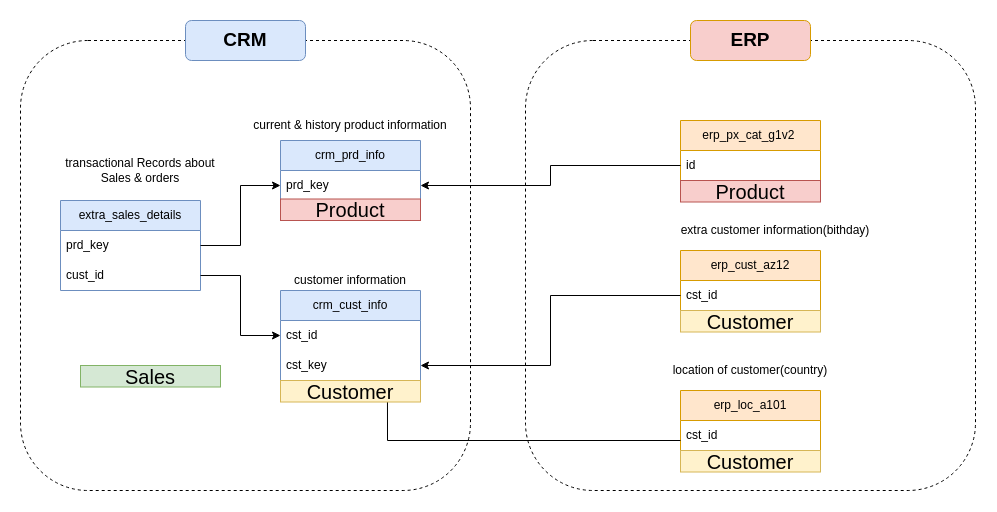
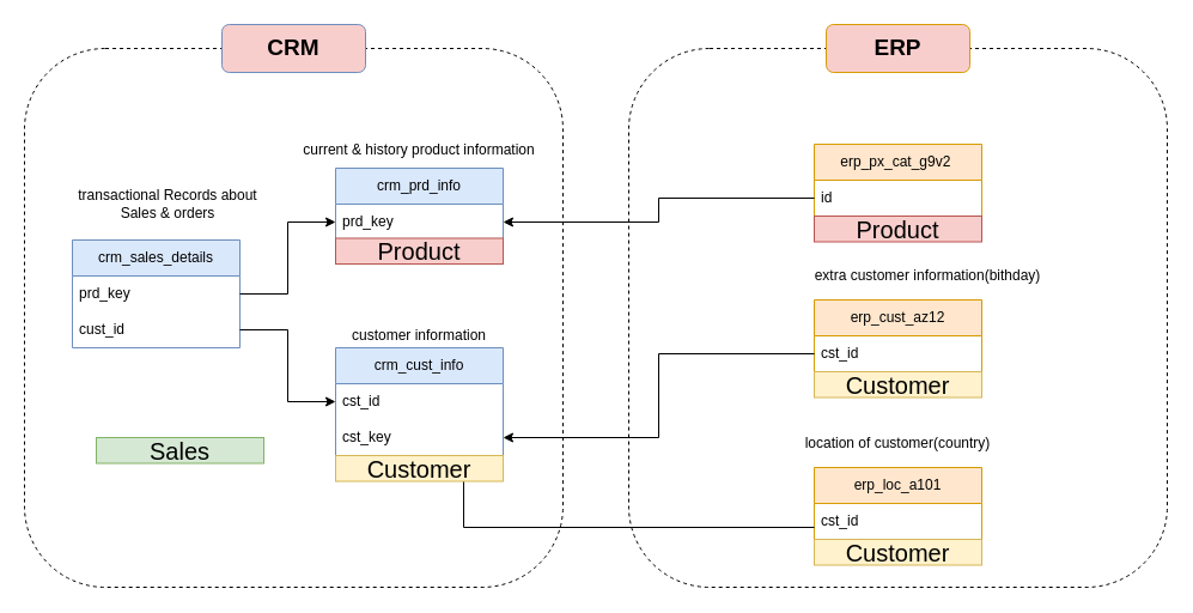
  <mxCell id="0" />
  <mxCell id="1" parent="0" />
  <mxCell id="2" value="crm_cust_info" style="swimlane;fontStyle=0;childLayout=stackLayout;horizontal=1;startSize=30;horizontalStack=0;resizeParent=1;resizeParentMax=0;resizeLast=0;collapsible=1;marginBottom=0;whiteSpace=wrap;html=1;fillColor=#dae8fc;strokeColor=#6c8ebf;rounded=0;" parent="1" vertex="1"><mxGeometry x="280" y="290" width="140" height="90" as="geometry" /></mxCell>
  <mxCell id="3" value="cst_id" style="text;strokeColor=none;fillColor=none;align=left;verticalAlign=middle;spacingLeft=4;spacingRight=4;overflow=hidden;points=[[0,0.5],[1,0.5]];portConstraint=eastwest;rotatable=0;whiteSpace=wrap;html=1;" parent="2" vertex="1"><mxGeometry y="30" width="140" height="30" as="geometry" /></mxCell>
  <mxCell id="4" value="cst_key" style="text;strokeColor=none;fillColor=none;align=left;verticalAlign=middle;spacingLeft=4;spacingRight=4;overflow=hidden;points=[[0,0.5],[1,0.5]];portConstraint=eastwest;rotatable=0;whiteSpace=wrap;html=1;" parent="2" vertex="1"><mxGeometry y="60" width="140" height="30" as="geometry" /></mxCell>
  <mxCell id="5" value="customer information" style="text;strokeColor=none;align=center;fillColor=none;html=1;verticalAlign=middle;whiteSpace=wrap;rounded=0;" parent="1" vertex="1"><mxGeometry x="280" y="270" width="140" height="20" as="geometry" /></mxCell>
  <mxCell id="6" value="crm_prd_info" style="swimlane;fontStyle=0;childLayout=stackLayout;horizontal=1;startSize=30;horizontalStack=0;resizeParent=1;resizeParentMax=0;resizeLast=0;collapsible=1;marginBottom=0;whiteSpace=wrap;html=1;fillColor=#dae8fc;strokeColor=#6c8ebf;rounded=0;swimlaneLine=1;" parent="1" vertex="1"><mxGeometry x="280" y="140" width="140" height="60" as="geometry" /></mxCell>
  <mxCell id="7" value="prd_key" style="text;strokeColor=none;fillColor=none;align=left;verticalAlign=middle;spacingLeft=4;spacingRight=4;overflow=hidden;points=[[0,0.5],[1,0.5]];portConstraint=eastwest;rotatable=0;whiteSpace=wrap;html=1;rounded=0;swimlaneLine=1;" parent="6" vertex="1"><mxGeometry y="30" width="140" height="30" as="geometry" /></mxCell>
  <mxCell id="8" value="current &amp;amp; history product information" style="text;strokeColor=none;align=center;fillColor=none;html=1;verticalAlign=middle;whiteSpace=wrap;rounded=0;" parent="1" vertex="1"><mxGeometry x="250" y="110" width="200" height="30" as="geometry" /></mxCell>
- <mxCell id="9" value="extra_sales_details" style="swimlane;fontStyle=0;childLayout=stackLayout;horizontal=1;startSize=30;horizontalStack=0;resizeParent=1;resizeParentMax=0;resizeLast=0;collapsible=1;marginBottom=0;whiteSpace=wrap;html=1;fillColor=#dae8fc;strokeColor=#6c8ebf;rounded=0;" parent="1" vertex="1"><mxGeometry x="60" y="200" width="140" height="90" as="geometry" /></mxCell>
+ <mxCell id="9" value="crm_sales_details" style="swimlane;fontStyle=0;childLayout=stackLayout;horizontal=1;startSize=30;horizontalStack=0;resizeParent=1;resizeParentMax=0;resizeLast=0;collapsible=1;marginBottom=0;whiteSpace=wrap;html=1;fillColor=#dae8fc;strokeColor=#6c8ebf;rounded=0;" parent="1" vertex="1"><mxGeometry x="60" y="200" width="140" height="90" as="geometry" /></mxCell>
  <mxCell id="10" value="prd_key" style="text;strokeColor=none;fillColor=none;align=left;verticalAlign=middle;spacingLeft=4;spacingRight=4;overflow=hidden;points=[[0,0.5],[1,0.5]];portConstraint=eastwest;rotatable=0;whiteSpace=wrap;html=1;rounded=0;" parent="9" vertex="1"><mxGeometry y="30" width="140" height="30" as="geometry" /></mxCell>
  <mxCell id="11" value="cust_id" style="text;strokeColor=none;fillColor=none;align=left;verticalAlign=middle;spacingLeft=4;spacingRight=4;overflow=hidden;points=[[0,0.5],[1,0.5]];portConstraint=eastwest;rotatable=0;whiteSpace=wrap;html=1;rounded=0;" parent="9" vertex="1"><mxGeometry y="60" width="140" height="30" as="geometry" /></mxCell>
  <mxCell id="12" value="transactional Records about Sales &amp;amp; orders" style="text;strokeColor=none;align=center;fillColor=none;html=1;verticalAlign=middle;whiteSpace=wrap;rounded=0;" parent="1" vertex="1"><mxGeometry x="50" y="155" width="180" height="30" as="geometry" /></mxCell>
  <mxCell id="13" style="edgeStyle=orthogonalEdgeStyle;rounded=0;orthogonalLoop=1;jettySize=auto;html=1;entryX=0;entryY=0.5;entryDx=0;entryDy=0;" parent="1" source="10" target="7" edge="1"><mxGeometry relative="1" as="geometry" /></mxCell>
  <mxCell id="14" style="edgeStyle=orthogonalEdgeStyle;rounded=0;orthogonalLoop=1;jettySize=auto;html=1;entryX=0;entryY=0.5;entryDx=0;entryDy=0;" parent="1" source="11" target="3" edge="1"><mxGeometry relative="1" as="geometry" /></mxCell>
  <mxCell id="15" value="erp_cust_az12" style="swimlane;fontStyle=0;childLayout=stackLayout;horizontal=1;startSize=30;horizontalStack=0;resizeParent=1;resizeParentMax=0;resizeLast=0;collapsible=1;marginBottom=0;whiteSpace=wrap;html=1;fillColor=#ffe6cc;strokeColor=#d79b00;rounded=0;" parent="1" vertex="1"><mxGeometry x="680" y="250" width="140" height="60" as="geometry" /></mxCell>
  <mxCell id="16" value="cst_id" style="text;strokeColor=none;fillColor=none;align=left;verticalAlign=middle;spacingLeft=4;spacingRight=4;overflow=hidden;points=[[0,0.5],[1,0.5]];portConstraint=eastwest;rotatable=0;whiteSpace=wrap;html=1;rounded=0;" parent="15" vertex="1"><mxGeometry y="30" width="140" height="30" as="geometry" /></mxCell>
  <mxCell id="17" value="extra customer information(bithday)" style="text;strokeColor=none;align=center;fillColor=none;html=1;verticalAlign=middle;whiteSpace=wrap;rounded=0;" parent="1" vertex="1"><mxGeometry x="675" y="220" width="200" height="20" as="geometry" /></mxCell>
  <mxCell id="18" value="erp_loc_a101" style="swimlane;fontStyle=0;childLayout=stackLayout;horizontal=1;startSize=30;horizontalStack=0;resizeParent=1;resizeParentMax=0;resizeLast=0;collapsible=1;marginBottom=0;whiteSpace=wrap;html=1;fillColor=#ffe6cc;strokeColor=#d79b00;rounded=0;" parent="1" vertex="1"><mxGeometry x="680" y="390" width="140" height="60" as="geometry" /></mxCell>
  <mxCell id="19" value="cst_id" style="text;strokeColor=none;fillColor=none;align=left;verticalAlign=middle;spacingLeft=4;spacingRight=4;overflow=hidden;points=[[0,0.5],[1,0.5]];portConstraint=eastwest;rotatable=0;whiteSpace=wrap;html=1;rounded=0;" parent="18" vertex="1"><mxGeometry y="30" width="140" height="30" as="geometry" /></mxCell>
  <mxCell id="20" value="location of customer(country)" style="text;strokeColor=none;align=center;fillColor=none;html=1;verticalAlign=middle;whiteSpace=wrap;rounded=0;" parent="1" vertex="1"><mxGeometry x="670" y="360" width="160" height="20" as="geometry" /></mxCell>
- <mxCell id="21" value="erp_px_cat_g1v2&amp;nbsp;" style="swimlane;fontStyle=0;childLayout=stackLayout;horizontal=1;startSize=30;horizontalStack=0;resizeParent=1;resizeParentMax=0;resizeLast=0;collapsible=1;marginBottom=0;whiteSpace=wrap;html=1;fillColor=#ffe6cc;strokeColor=#d79b00;rounded=0;" parent="1" vertex="1"><mxGeometry x="680" y="120" width="140" height="60" as="geometry" /></mxCell>
+ <mxCell id="21" value="erp_px_cat_g9v2&amp;nbsp;" style="swimlane;fontStyle=0;childLayout=stackLayout;horizontal=1;startSize=30;horizontalStack=0;resizeParent=1;resizeParentMax=0;resizeLast=0;collapsible=1;marginBottom=0;whiteSpace=wrap;html=1;fillColor=#ffe6cc;strokeColor=#d79b00;rounded=0;" parent="1" vertex="1"><mxGeometry x="680" y="120" width="140" height="60" as="geometry" /></mxCell>
  <mxCell id="22" value="id" style="text;strokeColor=none;fillColor=none;align=left;verticalAlign=middle;spacingLeft=4;spacingRight=4;overflow=hidden;points=[[0,0.5],[1,0.5]];portConstraint=eastwest;rotatable=0;whiteSpace=wrap;html=1;rounded=0;" parent="21" vertex="1"><mxGeometry y="30" width="140" height="30" as="geometry" /></mxCell>
  <mxCell id="23" style="edgeStyle=orthogonalEdgeStyle;rounded=0;orthogonalLoop=1;jettySize=auto;html=1;entryX=1;entryY=0.5;entryDx=0;entryDy=0;" parent="1" source="22" target="7" edge="1"><mxGeometry relative="1" as="geometry" /></mxCell>
  <mxCell id="24" style="edgeStyle=orthogonalEdgeStyle;rounded=0;orthogonalLoop=1;jettySize=auto;html=1;entryX=1;entryY=0.5;entryDx=0;entryDy=0;" parent="1" source="16" target="4" edge="1"><mxGeometry relative="1" as="geometry" /></mxCell>
  <mxCell id="25" style="edgeStyle=orthogonalEdgeStyle;rounded=0;orthogonalLoop=1;jettySize=auto;html=1;entryX=0.764;entryY=1.033;entryDx=0;entryDy=0;entryPerimeter=0;" parent="1" source="19" target="4" edge="1"><mxGeometry relative="1" as="geometry"><Array as="points"><mxPoint x="387" y="440" /></Array></mxGeometry></mxCell>
  <mxCell id="26" value="&lt;font style=&quot;font-size: 20px;&quot;&gt;Product&lt;/font&gt;" style="rounded=0;align=center;fillColor=#f8cecc;strokeColor=#b85450;html=1;whiteSpace=wrap;fontSize=12;arcSize=50;" vertex="1" parent="1"><mxGeometry x="280" y="198.5" width="140" height="21.5" as="geometry" /></mxCell>
  <mxCell id="27" value="" style="rounded=1;whiteSpace=wrap;html=1;dashed=1;fillColor=none;" vertex="1" parent="1"><mxGeometry x="20" y="40" width="450" height="450" as="geometry" /></mxCell>
- <mxCell id="28" value="&lt;span style=&quot;font-size: 19px;&quot;&gt;&lt;b&gt;CRM&lt;/b&gt;&lt;/span&gt;" style="rounded=1;whiteSpace=wrap;html=1;fillColor=#dae8fc;strokeColor=#6c8ebf;" vertex="1" parent="1"><mxGeometry x="185" y="20" width="120" height="40" as="geometry" /></mxCell>
+ <mxCell id="28" value="&lt;span style=&quot;font-size: 19px;&quot;&gt;&lt;b&gt;CRM&lt;/b&gt;&lt;/span&gt;" style="rounded=1;whiteSpace=wrap;html=1;fillColor=#f8cecc;strokeColor=#6c8ebf;" vertex="1" parent="1"><mxGeometry x="185" y="20" width="120" height="40" as="geometry" /></mxCell>
  <mxCell id="29" value="&lt;font style=&quot;font-size: 20px;&quot;&gt;Product&lt;/font&gt;" style="rounded=0;align=center;fillColor=#f8cecc;strokeColor=#b85450;html=1;whiteSpace=wrap;fontSize=12;arcSize=50;" vertex="1" parent="1"><mxGeometry x="680" y="180" width="140" height="21.5" as="geometry" /></mxCell>
  <mxCell id="30" value="&lt;font style=&quot;font-size: 20px;&quot;&gt;Customer&lt;/font&gt;" style="rounded=0;align=center;fillColor=#fff2cc;strokeColor=#d6b656;html=1;whiteSpace=wrap;fontSize=12;arcSize=50;" vertex="1" parent="1"><mxGeometry x="680" y="310" width="140" height="21.5" as="geometry" /></mxCell>
  <mxCell id="31" value="&lt;font style=&quot;font-size: 20px;&quot;&gt;Customer&lt;/font&gt;" style="rounded=0;align=center;fillColor=#fff2cc;strokeColor=#d6b656;html=1;whiteSpace=wrap;fontSize=12;arcSize=50;" vertex="1" parent="1"><mxGeometry x="680" y="450" width="140" height="21.5" as="geometry" /></mxCell>
  <mxCell id="32" value="&lt;font style=&quot;font-size: 20px;&quot;&gt;Customer&lt;/font&gt;" style="rounded=0;align=center;fillColor=#fff2cc;strokeColor=#d6b656;html=1;whiteSpace=wrap;fontSize=12;arcSize=50;" vertex="1" parent="1"><mxGeometry x="280" y="380" width="140" height="21.5" as="geometry" /></mxCell>
  <mxCell id="33" value="&lt;font style=&quot;font-size: 20px;&quot;&gt;Sales&lt;/font&gt;" style="rounded=0;align=center;fillColor=#d5e8d4;strokeColor=#82b366;html=1;whiteSpace=wrap;fontSize=12;arcSize=50;" vertex="1" parent="1"><mxGeometry x="80" y="365" width="140" height="21.5" as="geometry" /></mxCell>
  <mxCell id="34" value="" style="rounded=1;whiteSpace=wrap;html=1;dashed=1;fillColor=none;" vertex="1" parent="1"><mxGeometry x="525" y="40" width="450" height="450" as="geometry" /></mxCell>
  <mxCell id="35" value="&lt;span style=&quot;font-size: 19px;&quot;&gt;&lt;b&gt;ERP&lt;/b&gt;&lt;/span&gt;" style="rounded=1;whiteSpace=wrap;html=1;fillColor=#f8cecc;strokeColor=#d79b00;" vertex="1" parent="1"><mxGeometry x="690" y="20" width="120" height="40" as="geometry" /></mxCell>
